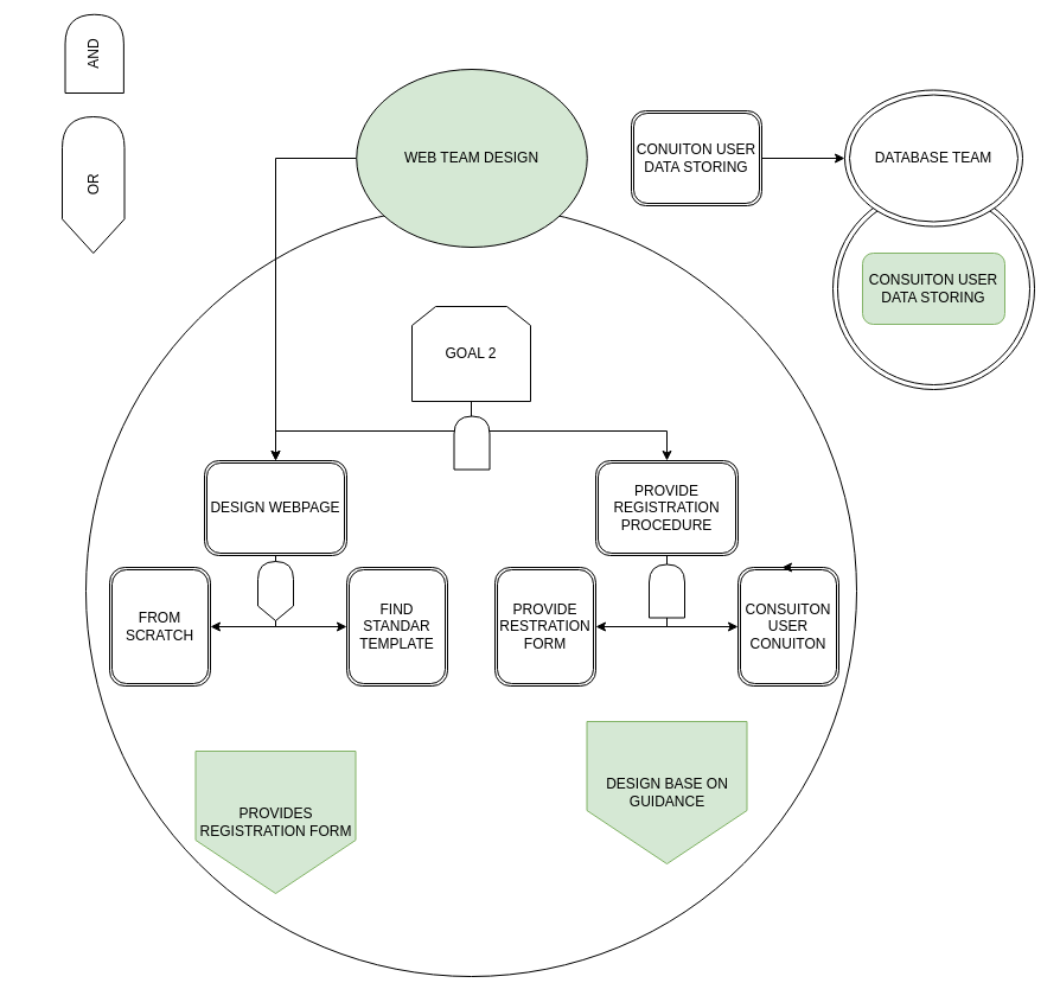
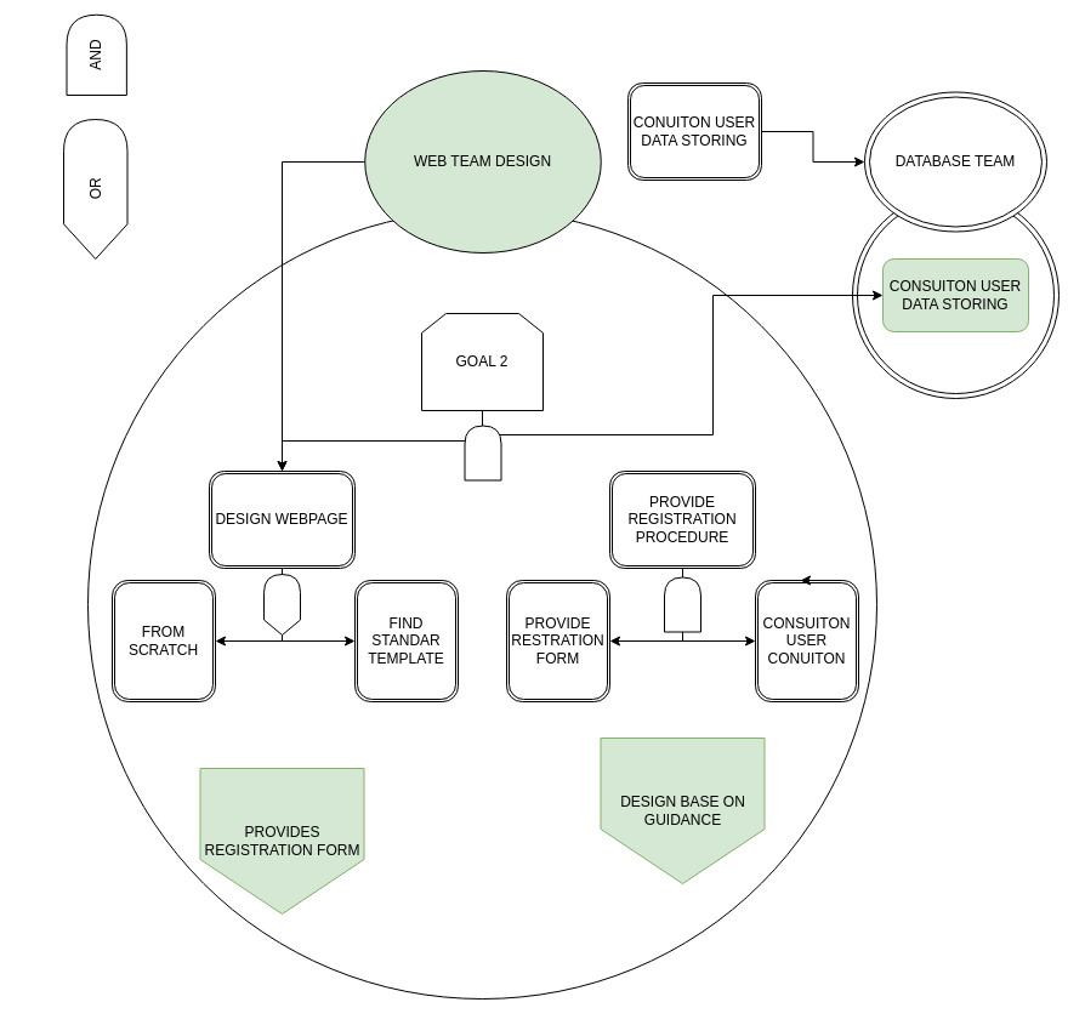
  <mxCell id="0" />
  <mxCell id="1" parent="0" />
  <mxCell id="2" value="" style="ellipse;shape=doubleEllipse;whiteSpace=wrap;html=1;aspect=fixed;" vertex="1" parent="1"><mxGeometry x="702" y="158" width="170" height="170" as="geometry" /></mxCell>
  <mxCell id="3" value="" style="ellipse;whiteSpace=wrap;html=1;fontStyle=1" vertex="1" parent="1"><mxGeometry x="72" y="173" width="650" height="650" as="geometry" /></mxCell>
  <mxCell id="4" style="edgeStyle=orthogonalEdgeStyle;rounded=0;orthogonalLoop=1;jettySize=auto;html=1;exitX=0.5;exitY=1;exitDx=0;exitDy=0;entryX=0.5;entryY=0;entryDx=0;entryDy=0;" edge="1" parent="1" source="6" target="9"><mxGeometry relative="1" as="geometry" /></mxCell>
- <mxCell id="5" style="edgeStyle=orthogonalEdgeStyle;rounded=0;orthogonalLoop=1;jettySize=auto;html=1;exitX=0.5;exitY=1;exitDx=0;exitDy=0;" edge="1" parent="1" source="6" target="12"><mxGeometry relative="1" as="geometry" /></mxCell>
+ <mxCell id="5" style="edgeStyle=orthogonalEdgeStyle;rounded=0;orthogonalLoop=1;jettySize=auto;html=1;exitX=0.5;exitY=1;exitDx=0;exitDy=0;" edge="1" parent="1" source="6" target="30"><mxGeometry relative="1" as="geometry" /></mxCell>
  <mxCell id="6" value="GOAL 2&lt;br&gt;" style="shape=loopLimit;whiteSpace=wrap;html=1;" vertex="1" parent="1"><mxGeometry x="347" y="258" width="100" height="80" as="geometry" /></mxCell>
  <mxCell id="7" style="edgeStyle=orthogonalEdgeStyle;rounded=0;orthogonalLoop=1;jettySize=auto;html=1;exitX=0.5;exitY=1;exitDx=0;exitDy=0;entryX=1;entryY=0.5;entryDx=0;entryDy=0;" edge="1" parent="1" source="9" target="13"><mxGeometry relative="1" as="geometry" /></mxCell>
  <mxCell id="8" style="edgeStyle=orthogonalEdgeStyle;rounded=0;orthogonalLoop=1;jettySize=auto;html=1;entryX=0;entryY=0.5;entryDx=0;entryDy=0;" edge="1" parent="1" source="20" target="15"><mxGeometry relative="1" as="geometry"><Array as="points"><mxPoint x="232" y="528" /></Array></mxGeometry></mxCell>
  <mxCell id="9" value="DESIGN WEBPAGE" style="shape=ext;double=1;rounded=1;whiteSpace=wrap;html=1;" vertex="1" parent="1"><mxGeometry x="172" y="388" width="120" height="80" as="geometry" /></mxCell>
  <mxCell id="10" style="edgeStyle=orthogonalEdgeStyle;rounded=0;orthogonalLoop=1;jettySize=auto;html=1;entryX=1;entryY=0.5;entryDx=0;entryDy=0;" edge="1" parent="1" source="12" target="14"><mxGeometry relative="1" as="geometry" /></mxCell>
  <mxCell id="11" style="edgeStyle=orthogonalEdgeStyle;rounded=0;orthogonalLoop=1;jettySize=auto;html=1;entryX=0;entryY=0.5;entryDx=0;entryDy=0;" edge="1" parent="1" source="21" target="16"><mxGeometry relative="1" as="geometry"><Array as="points"><mxPoint x="562" y="528" /></Array></mxGeometry></mxCell>
  <mxCell id="12" value="PROVIDE REGISTRATION PROCEDURE" style="shape=ext;double=1;rounded=1;whiteSpace=wrap;html=1;" vertex="1" parent="1"><mxGeometry x="502" y="388" width="120" height="80" as="geometry" /></mxCell>
  <mxCell id="13" value="FROM SCRATCH" style="shape=ext;double=1;rounded=1;whiteSpace=wrap;html=1;" vertex="1" parent="1"><mxGeometry x="92" y="478" width="85" height="100" as="geometry" /></mxCell>
  <mxCell id="14" value="PROVIDE RESTRATION FORM" style="shape=ext;double=1;rounded=1;whiteSpace=wrap;html=1;" vertex="1" parent="1"><mxGeometry x="417" y="478" width="85" height="100" as="geometry" /></mxCell>
  <mxCell id="15" value="FIND STANDAR TEMPLATE" style="shape=ext;double=1;rounded=1;whiteSpace=wrap;html=1;" vertex="1" parent="1"><mxGeometry x="292" y="478" width="85" height="100" as="geometry" /></mxCell>
  <mxCell id="16" value="CONSUITON USER CONUITON" style="shape=ext;double=1;rounded=1;whiteSpace=wrap;html=1;" vertex="1" parent="1"><mxGeometry x="622" y="478" width="85" height="100" as="geometry" /></mxCell>
  <mxCell id="17" value="PROVIDES REGISTRATION FORM" style="shape=offPageConnector;whiteSpace=wrap;html=1;fillColor=#d5e8d4;strokeColor=#82b366;" vertex="1" parent="1"><mxGeometry x="164.5" y="633" width="135" height="120" as="geometry" /></mxCell>
  <mxCell id="18" style="edgeStyle=orthogonalEdgeStyle;rounded=0;orthogonalLoop=1;jettySize=auto;html=1;entryX=0.435;entryY=0;entryDx=0;entryDy=0;entryPerimeter=0;" edge="1" parent="1" target="16"><mxGeometry relative="1" as="geometry"><mxPoint x="686" y="478" as="sourcePoint" /></mxGeometry></mxCell>
  <mxCell id="19" value="DESIGN BASE ON GUIDANCE" style="shape=offPageConnector;whiteSpace=wrap;html=1;fillColor=#d5e8d4;strokeColor=#82b366;" vertex="1" parent="1"><mxGeometry x="494.5" y="608" width="135" height="120" as="geometry" /></mxCell>
  <mxCell id="20" value="" style="shape=display;whiteSpace=wrap;html=1;rotation=-90;" vertex="1" parent="1"><mxGeometry x="207" y="483" width="50" height="30" as="geometry" /></mxCell>
  <mxCell id="21" value="" style="shape=delay;whiteSpace=wrap;html=1;rotation=-90;" vertex="1" parent="1"><mxGeometry x="539.5" y="483" width="45" height="30" as="geometry" /></mxCell>
  <mxCell id="22" value="" style="shape=delay;whiteSpace=wrap;html=1;rotation=-90;" vertex="1" parent="1"><mxGeometry x="375" y="358" width="45" height="30" as="geometry" /></mxCell>
  <mxCell id="23" value="AND" style="shape=delay;whiteSpace=wrap;html=1;rotation=-90;" vertex="1" parent="1"><mxGeometry x="46.06" y="20.2" width="66.25" height="49.37" as="geometry" /></mxCell>
  <mxCell id="24" value="OR" style="shape=display;whiteSpace=wrap;html=1;rotation=-90;" vertex="1" parent="1"><mxGeometry x="20.75" y="129.25" width="115" height="52.5" as="geometry" /></mxCell>
  <mxCell id="25" style="edgeStyle=orthogonalEdgeStyle;rounded=0;orthogonalLoop=1;jettySize=auto;html=1;" edge="1" parent="1" source="26" target="9"><mxGeometry relative="1" as="geometry" /></mxCell>
  <mxCell id="26" value="WEB TEAM DESIGN" style="ellipse;whiteSpace=wrap;html=1;fillColor=#d5e8d4;" vertex="1" parent="1"><mxGeometry x="300.25" y="58" width="194.5" height="150" as="geometry" /></mxCell>
  <mxCell id="27" style="edgeStyle=orthogonalEdgeStyle;rounded=0;orthogonalLoop=1;jettySize=auto;html=1;entryX=0;entryY=0.5;entryDx=0;entryDy=0;" edge="1" parent="1" source="28" target="29"><mxGeometry relative="1" as="geometry" /></mxCell>
- <mxCell id="28" value="CONUITON USER DATA STORING" style="shape=ext;double=1;rounded=1;whiteSpace=wrap;html=1;" vertex="1" parent="1"><mxGeometry x="532" y="93" width="110" height="80" as="geometry" /></mxCell>
+ <mxCell id="28" value="CONUITON USER DATA STORING" style="shape=ext;double=1;rounded=1;whiteSpace=wrap;html=1;" vertex="1" parent="1"><mxGeometry x="517" y="68" width="110" height="80" as="geometry" /></mxCell>
  <mxCell id="29" value="DATABASE TEAM" style="ellipse;shape=doubleEllipse;whiteSpace=wrap;html=1;" vertex="1" parent="1"><mxGeometry x="712" y="75.5" width="150" height="115" as="geometry" /></mxCell>
  <mxCell id="30" value="CONSUITON USER DATA STORING" style="rounded=1;whiteSpace=wrap;html=1;fillColor=#d5e8d4;strokeColor=#82b366;" vertex="1" parent="1"><mxGeometry x="727" y="213" width="120" height="60" as="geometry" /></mxCell>
